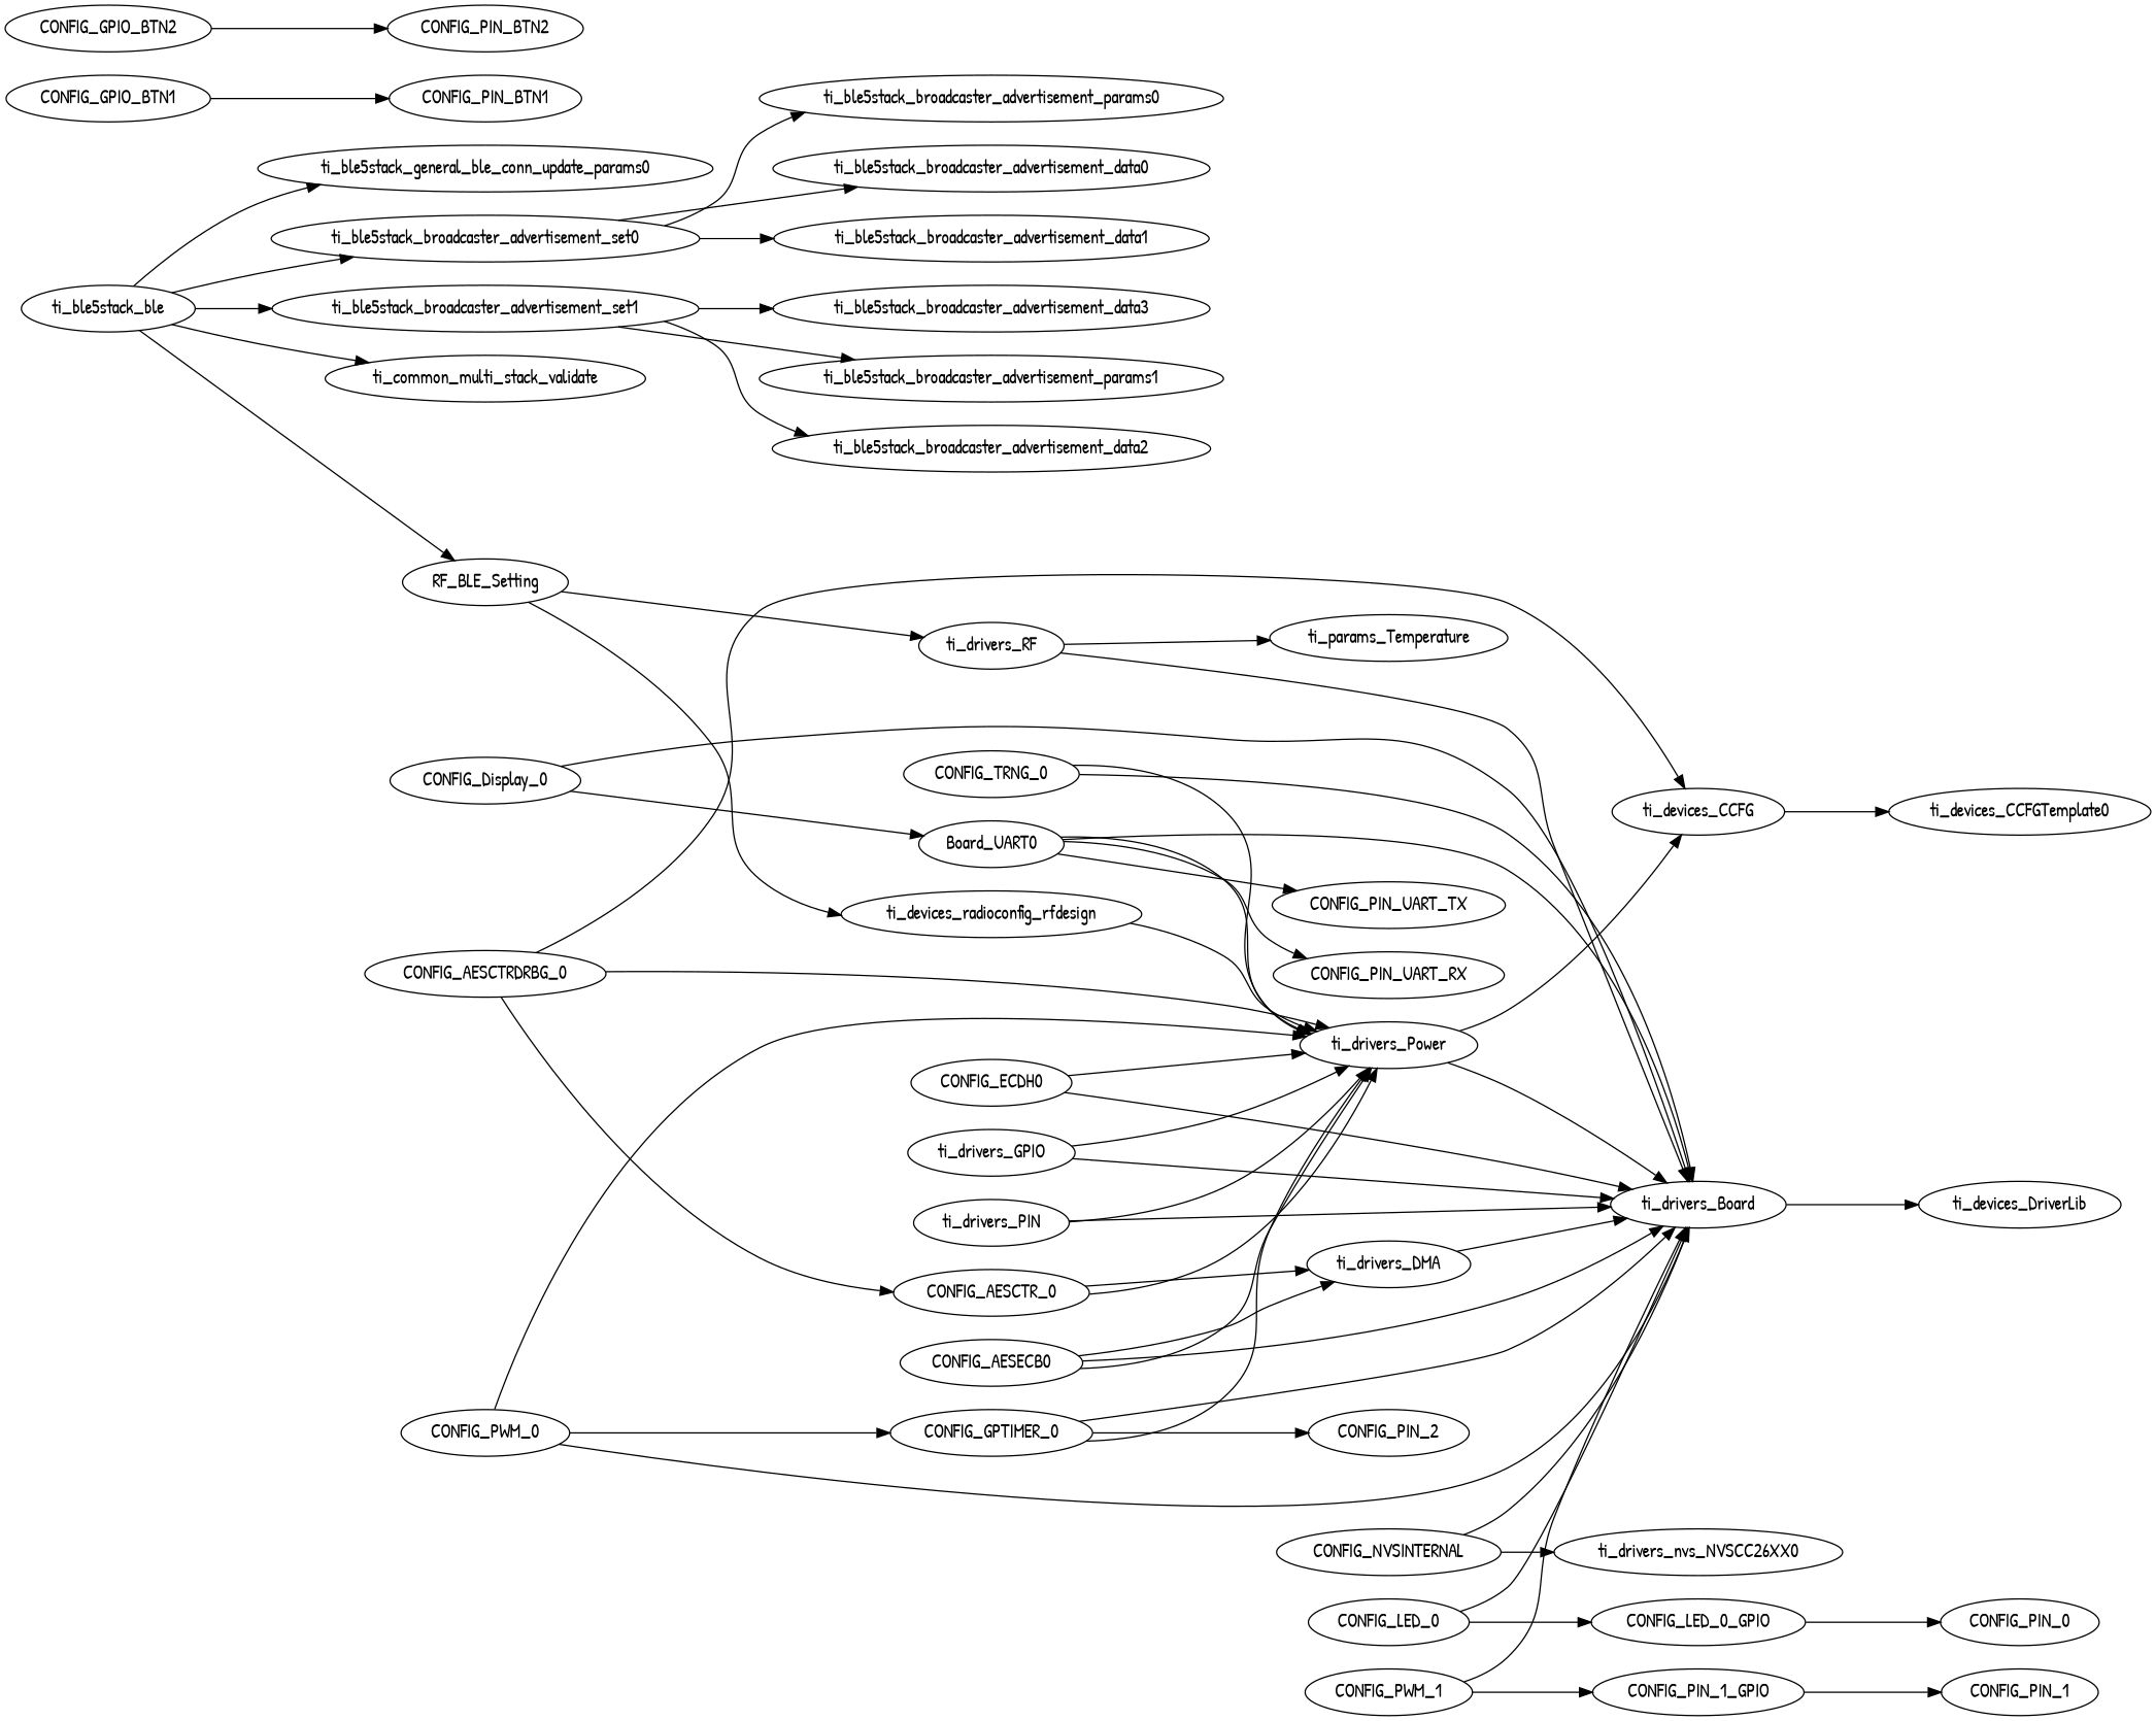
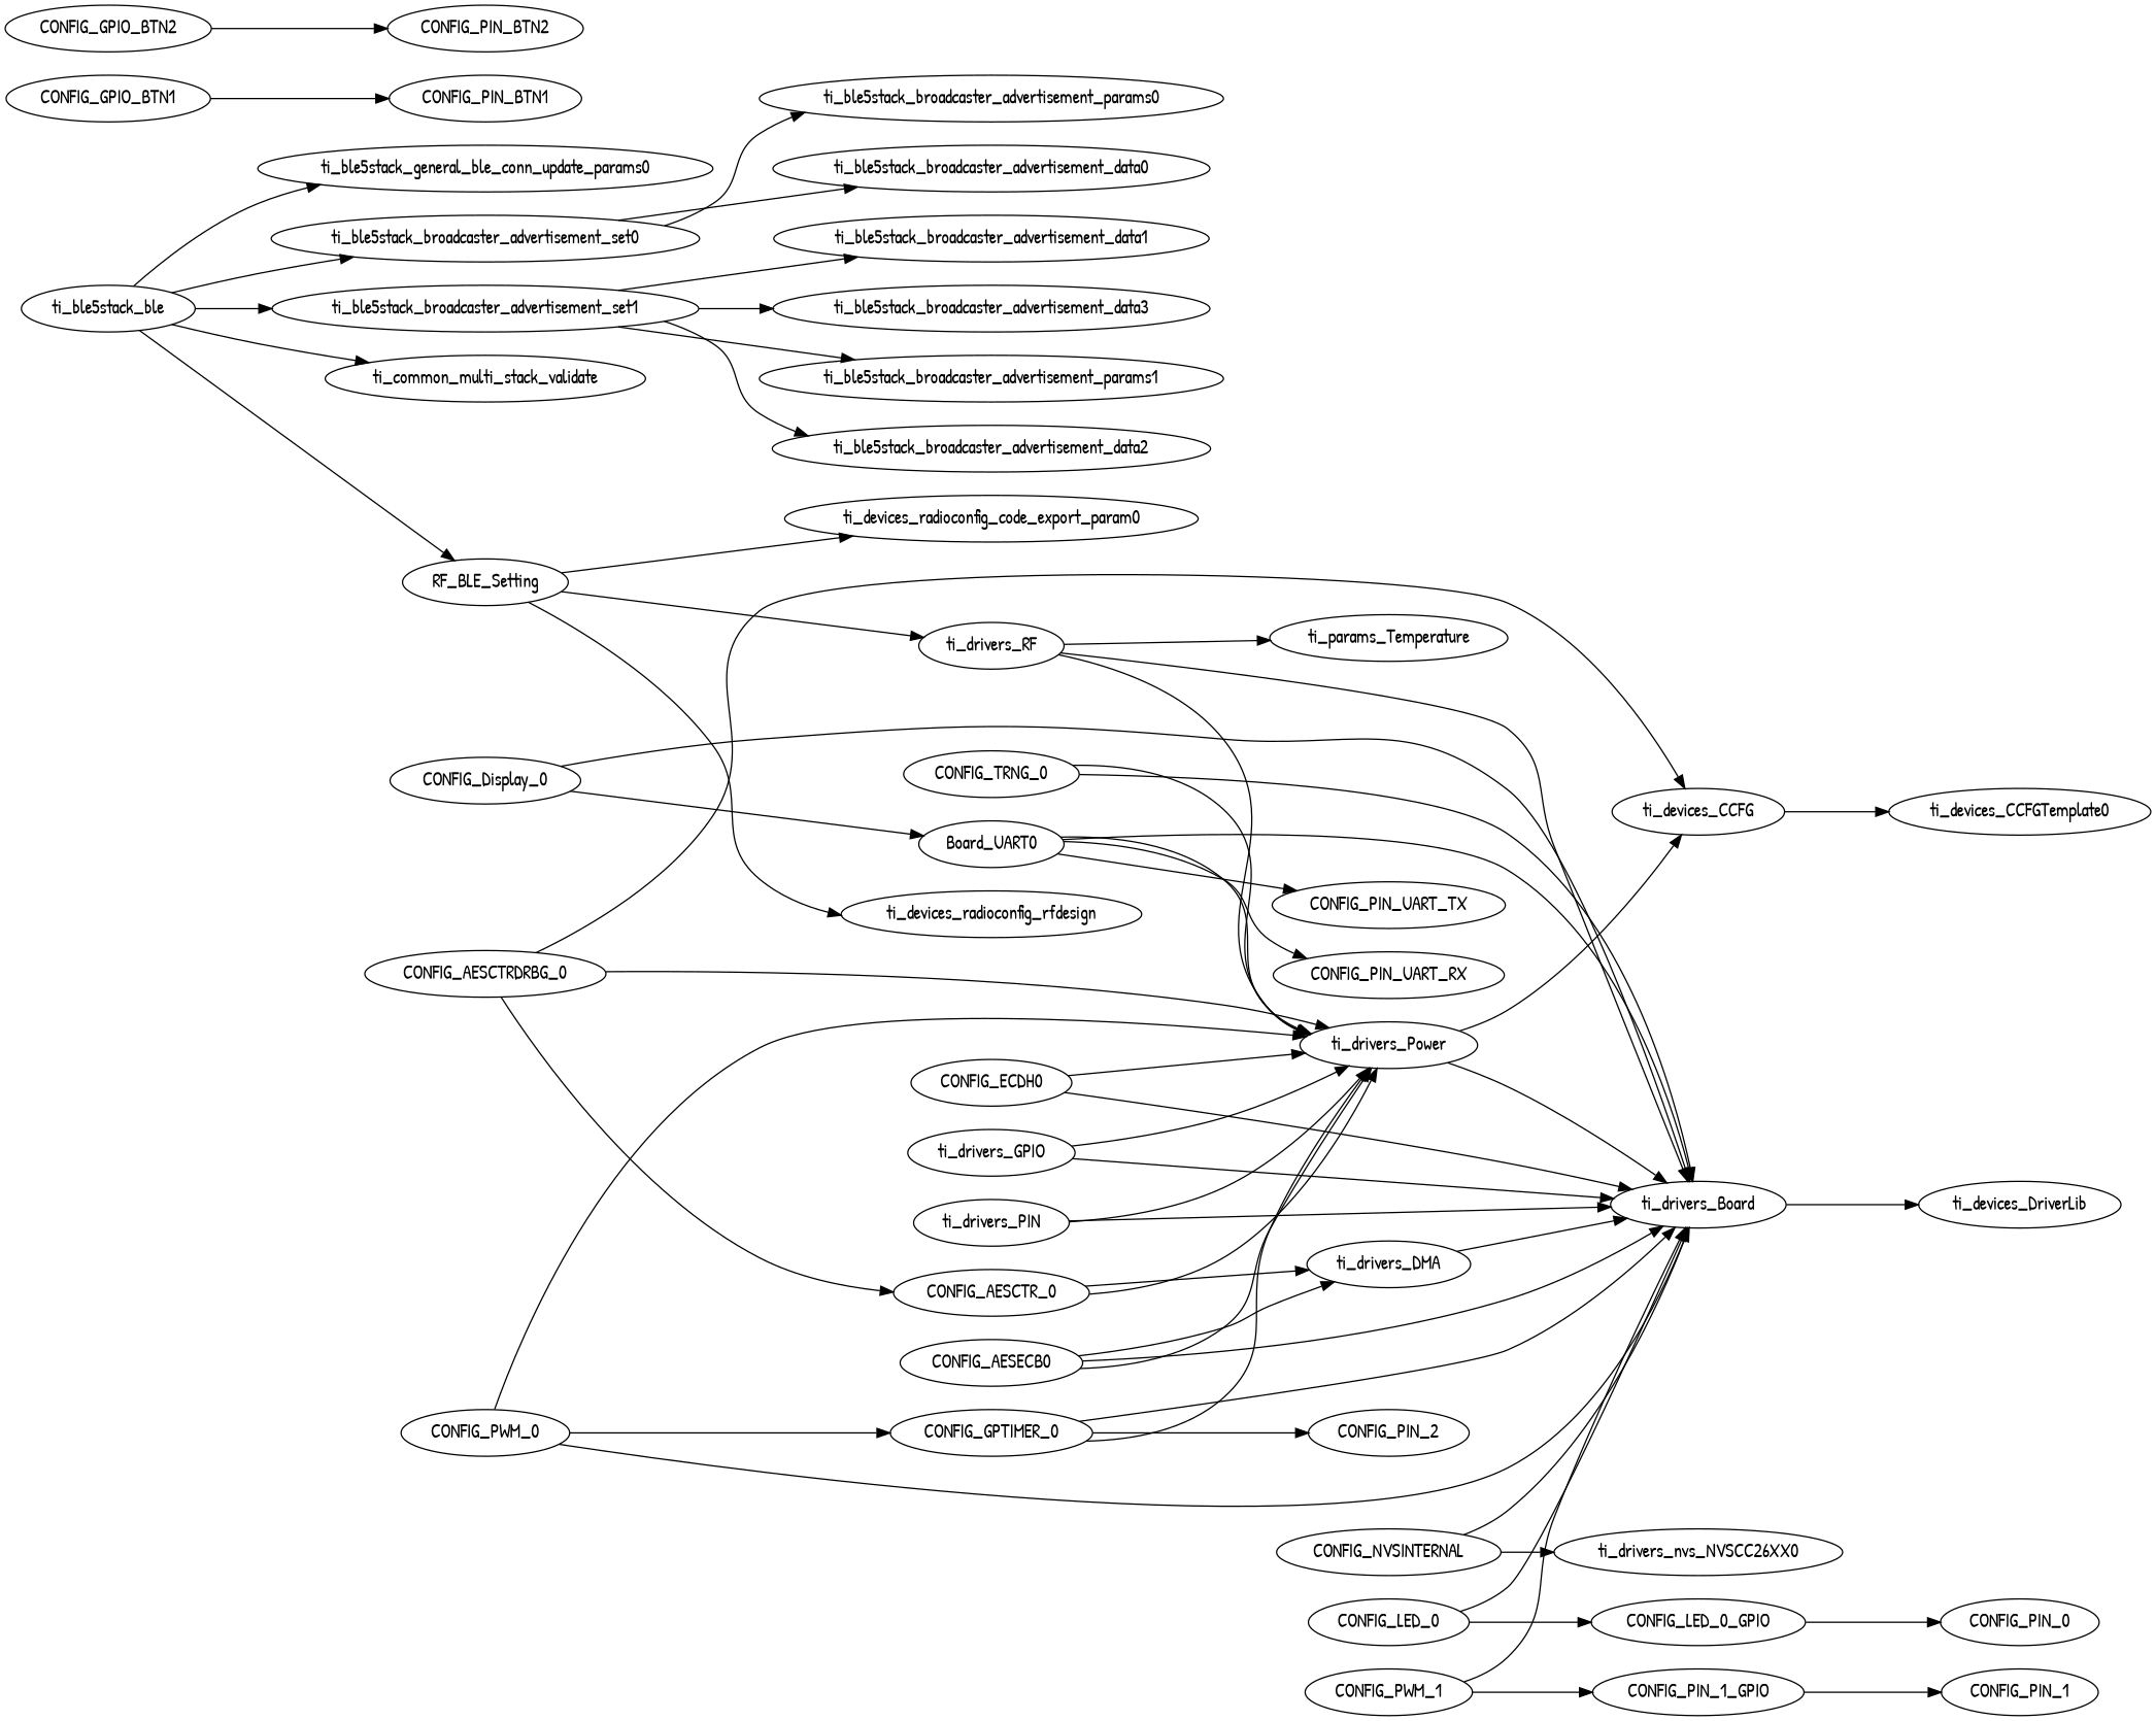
  digraph {
    fontname="Patrick Hand"
    rankdir=LR
    node [fontname="Patrick Hand"]
    edge [fontname="Patrick Hand"]
    ti_ble5stack_ble
    ti_common_multi_stack_validate
    RF_BLE_Setting
    ti_ble5stack_general_ble_conn_update_params0
    ti_ble5stack_broadcaster_advertisement_set0
    ti_ble5stack_broadcaster_advertisement_set1
    ti_drivers_RF
    ti_devices_radioconfig_rfdesign
+   ti_devices_radioconfig_code_export_param0
    ti_ble5stack_broadcaster_advertisement_params0
    ti_ble5stack_broadcaster_advertisement_data0
    ti_ble5stack_broadcaster_advertisement_data1
    ti_ble5stack_broadcaster_advertisement_params1
    ti_ble5stack_broadcaster_advertisement_data2
    ti_ble5stack_broadcaster_advertisement_data3
    ti_drivers_Board
    ti_drivers_Power
    n18 [label=ti_params_Temperature]
    ti_devices_CCFG
    ti_devices_CCFGTemplate0
    ti_devices_DriverLib
    CONFIG_Display_0
    Board_UART0
    CONFIG_PIN_UART_TX
    CONFIG_PIN_UART_RX
    ti_drivers_DMA
    CONFIG_AESCTR_0
    CONFIG_AESCTRDRBG_0
    CONFIG_AESECB0
    CONFIG_ECDH0
    ti_drivers_GPIO
    CONFIG_GPIO_BTN1
    CONFIG_PIN_BTN1
    CONFIG_GPIO_BTN2
    CONFIG_PIN_BTN2
    CONFIG_LED_0_GPIO
    CONFIG_PIN_0
    n38 [label=CONFIG_PIN_1_GPIO]
    CONFIG_PIN_1
    CONFIG_NVSINTERNAL
    ti_drivers_nvs_NVSCC26XX0
    ti_drivers_PIN
    CONFIG_PWM_0
    CONFIG_GPTIMER_0
    CONFIG_PIN_2
    CONFIG_TRNG_0
    CONFIG_LED_0
    n48 [label=CONFIG_PWM_1]
    ti_ble5stack_ble -> ti_common_multi_stack_validate
    ti_ble5stack_ble -> RF_BLE_Setting
    ti_ble5stack_ble -> ti_ble5stack_general_ble_conn_update_params0
    ti_ble5stack_ble -> ti_ble5stack_broadcaster_advertisement_set0
    ti_ble5stack_ble -> ti_ble5stack_broadcaster_advertisement_set1
    RF_BLE_Setting -> ti_drivers_RF
    RF_BLE_Setting -> ti_devices_radioconfig_rfdesign
+   RF_BLE_Setting -> ti_devices_radioconfig_code_export_param0
    ti_ble5stack_broadcaster_advertisement_set0 -> ti_ble5stack_broadcaster_advertisement_params0
    ti_ble5stack_broadcaster_advertisement_set0 -> ti_ble5stack_broadcaster_advertisement_data0
-   ti_ble5stack_broadcaster_advertisement_set0 -> ti_ble5stack_broadcaster_advertisement_data1
+   ti_ble5stack_broadcaster_advertisement_set1 -> ti_ble5stack_broadcaster_advertisement_data1
    ti_ble5stack_broadcaster_advertisement_set1 -> ti_ble5stack_broadcaster_advertisement_params1
    ti_ble5stack_broadcaster_advertisement_set1 -> ti_ble5stack_broadcaster_advertisement_data2
    ti_ble5stack_broadcaster_advertisement_set1 -> ti_ble5stack_broadcaster_advertisement_data3
    ti_drivers_RF -> ti_drivers_Board
-   ti_devices_radioconfig_rfdesign -> ti_drivers_Power
+   ti_drivers_RF -> ti_drivers_Power
    ti_drivers_RF -> n18
    ti_drivers_Board -> ti_devices_DriverLib
    ti_drivers_Power -> ti_drivers_Board
    ti_drivers_Power -> ti_devices_CCFG
    ti_devices_CCFG -> ti_devices_CCFGTemplate0
    CONFIG_Display_0 -> ti_drivers_Board
    CONFIG_Display_0 -> Board_UART0
    Board_UART0 -> ti_drivers_Board
    Board_UART0 -> ti_drivers_Power
    Board_UART0 -> CONFIG_PIN_UART_TX
    Board_UART0 -> CONFIG_PIN_UART_RX
    ti_drivers_DMA -> ti_drivers_Board
    CONFIG_AESCTR_0 -> ti_drivers_Power
    CONFIG_AESCTR_0 -> ti_drivers_DMA
    CONFIG_AESCTRDRBG_0 -> ti_drivers_Power
    CONFIG_AESCTRDRBG_0 -> ti_devices_CCFG
    CONFIG_AESCTRDRBG_0 -> CONFIG_AESCTR_0
    CONFIG_AESECB0 -> ti_drivers_Board
    CONFIG_AESECB0 -> ti_drivers_Power
    CONFIG_AESECB0 -> ti_drivers_DMA
    CONFIG_ECDH0 -> ti_drivers_Board
    CONFIG_ECDH0 -> ti_drivers_Power
    ti_drivers_GPIO -> ti_drivers_Board
    ti_drivers_GPIO -> ti_drivers_Power
    CONFIG_GPIO_BTN1 -> CONFIG_PIN_BTN1
    CONFIG_GPIO_BTN2 -> CONFIG_PIN_BTN2
    CONFIG_LED_0_GPIO -> CONFIG_PIN_0
    n38 -> CONFIG_PIN_1
    CONFIG_NVSINTERNAL -> ti_drivers_Board
    CONFIG_NVSINTERNAL -> ti_drivers_nvs_NVSCC26XX0
    ti_drivers_PIN -> ti_drivers_Board
    ti_drivers_PIN -> ti_drivers_Power
    CONFIG_PWM_0 -> ti_drivers_Board
    CONFIG_PWM_0 -> ti_drivers_Power
    CONFIG_PWM_0 -> CONFIG_GPTIMER_0
    CONFIG_GPTIMER_0 -> ti_drivers_Board
    CONFIG_GPTIMER_0 -> ti_drivers_Power
    CONFIG_GPTIMER_0 -> CONFIG_PIN_2
    CONFIG_TRNG_0 -> ti_drivers_Board
    CONFIG_TRNG_0 -> ti_drivers_Power
    CONFIG_LED_0 -> ti_drivers_Board
    CONFIG_LED_0 -> CONFIG_LED_0_GPIO
    n48 -> ti_drivers_Board
    n48 -> n38
  }
